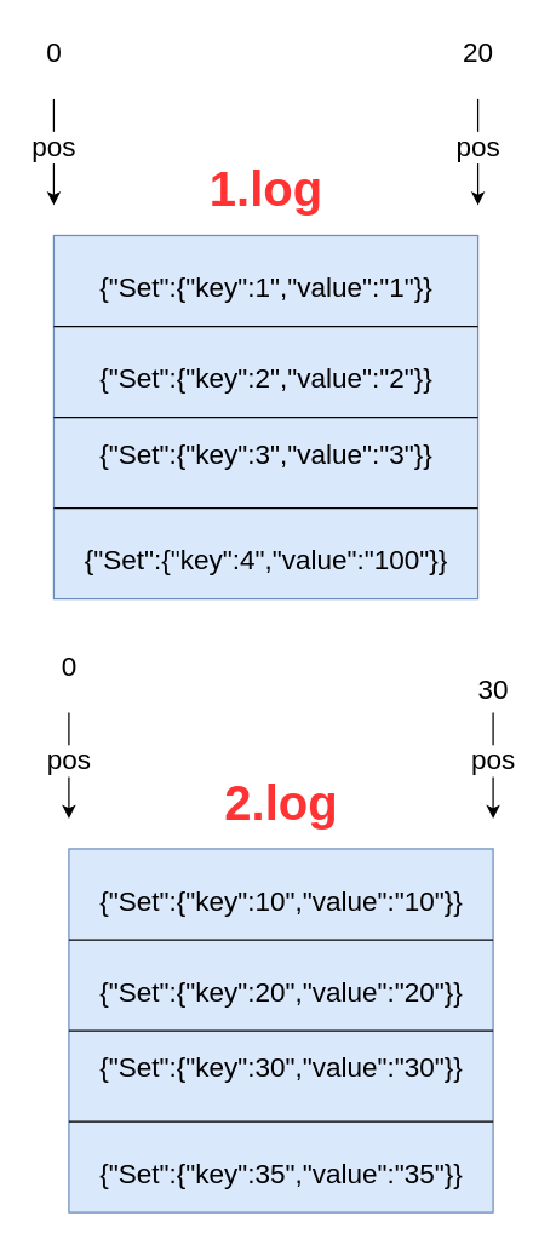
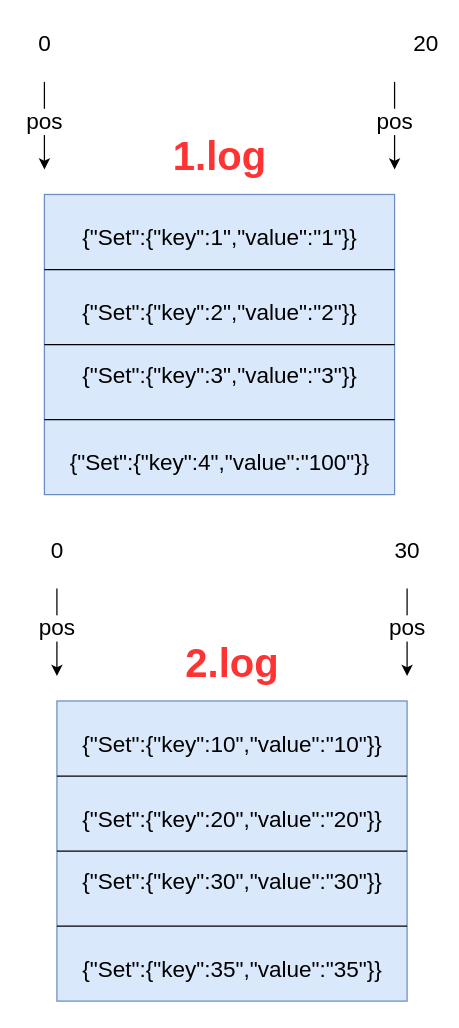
  <mxCell id="0" />
  <mxCell id="1" parent="0" />
  <mxCell id="2" value="" style="rounded=0;whiteSpace=wrap;html=1;fillColor=#dae8fc;strokeColor=#6c8ebf;" vertex="1" parent="1"><mxGeometry x="35" y="155" width="280" height="240" as="geometry" /></mxCell>
  <mxCell id="3" value="1.log" style="text;html=1;resizable=0;autosize=1;align=center;verticalAlign=middle;points=[];fillColor=none;strokeColor=none;rounded=0;rotation=0;fontStyle=1;fontSize=32;fontColor=#FF3333;" vertex="1" parent="1"><mxGeometry x="130" y="105" width="90" height="40" as="geometry" /></mxCell>
  <mxCell id="4" value="" style="endArrow=none;html=1;fontSize=32;entryX=1;entryY=0.25;entryDx=0;entryDy=0;exitX=0;exitY=0.25;exitDx=0;exitDy=0;" edge="1" parent="1" source="2" target="2"><mxGeometry width="50" height="50" relative="1" as="geometry"><mxPoint x="65" y="215" as="sourcePoint" /><mxPoint x="175" y="235" as="targetPoint" /></mxGeometry></mxCell>
  <mxCell id="5" value="" style="endArrow=none;html=1;fontSize=32;exitX=1;exitY=0.75;exitDx=0;exitDy=0;entryX=0;entryY=0.75;entryDx=0;entryDy=0;" edge="1" parent="1" source="2" target="2"><mxGeometry width="50" height="50" relative="1" as="geometry"><mxPoint x="65" y="325" as="sourcePoint" /><mxPoint x="115" y="275" as="targetPoint" /><Array as="points"><mxPoint x="125" y="335" /></Array></mxGeometry></mxCell>
  <mxCell id="6" value="" style="endArrow=none;html=1;fontSize=32;entryX=1;entryY=0.5;entryDx=0;entryDy=0;exitX=0;exitY=0.5;exitDx=0;exitDy=0;" edge="1" parent="1" source="2" target="2"><mxGeometry width="50" height="50" relative="1" as="geometry"><mxPoint x="355" y="385" as="sourcePoint" /><mxPoint x="405" y="335" as="targetPoint" /><Array as="points" /></mxGeometry></mxCell>
  <mxCell id="7" value="{&quot;Set&quot;:{&quot;key&quot;:1&quot;,&quot;value&quot;:&quot;1&quot;}}" style="text;html=1;resizable=0;autosize=1;align=center;verticalAlign=middle;points=[];fillColor=none;strokeColor=none;rounded=0;fontSize=18;" vertex="1" parent="1"><mxGeometry x="55" y="175" width="240" height="30" as="geometry" /></mxCell>
  <mxCell id="8" value="{&quot;Set&quot;:{&quot;key&quot;:2&quot;,&quot;value&quot;:&quot;2&quot;}}" style="text;html=1;resizable=0;autosize=1;align=center;verticalAlign=middle;points=[];fillColor=none;strokeColor=none;rounded=0;fontSize=18;" vertex="1" parent="1"><mxGeometry x="55" y="235" width="240" height="30" as="geometry" /></mxCell>
  <mxCell id="9" value="{&quot;Set&quot;:{&quot;key&quot;:3&quot;,&quot;value&quot;:&quot;3&quot;}}" style="text;html=1;resizable=0;autosize=1;align=center;verticalAlign=middle;points=[];fillColor=none;strokeColor=none;rounded=0;fontSize=18;" vertex="1" parent="1"><mxGeometry x="55" y="285" width="240" height="30" as="geometry" /></mxCell>
  <mxCell id="10" value="{&quot;Set&quot;:{&quot;key&quot;:4&quot;,&quot;value&quot;:&quot;100&quot;}}" style="text;html=1;resizable=0;autosize=1;align=center;verticalAlign=middle;points=[];fillColor=none;strokeColor=none;rounded=0;fontSize=18;" vertex="1" parent="1"><mxGeometry x="45" y="355" width="260" height="30" as="geometry" /></mxCell>
  <mxCell id="11" value="" style="endArrow=classic;html=1;fontSize=18;" edge="1" parent="1"><mxGeometry width="50" height="50" relative="1" as="geometry"><mxPoint x="35" y="65" as="sourcePoint" /><mxPoint x="35" y="135" as="targetPoint" /></mxGeometry></mxCell>
  <mxCell id="12" value="pos" style="edgeLabel;html=1;align=center;verticalAlign=middle;resizable=0;points=[];fontSize=18;" vertex="1" connectable="0" parent="11"><mxGeometry x="-0.114" y="-1" relative="1" as="geometry"><mxPoint as="offset" /></mxGeometry></mxCell>
  <mxCell id="13" value="0" style="text;html=1;align=center;verticalAlign=middle;resizable=0;points=[];autosize=1;strokeColor=none;fontSize=18;" vertex="1" parent="1"><mxGeometry x="20" y="20" width="30" height="30" as="geometry" /></mxCell>
  <mxCell id="14" value="" style="endArrow=classic;html=1;fontSize=18;" edge="1" parent="1"><mxGeometry width="50" height="50" relative="1" as="geometry"><mxPoint x="315" y="65" as="sourcePoint" /><mxPoint x="315" y="135" as="targetPoint" /></mxGeometry></mxCell>
  <mxCell id="15" value="pos" style="edgeLabel;html=1;align=center;verticalAlign=middle;resizable=0;points=[];fontSize=18;" vertex="1" connectable="0" parent="14"><mxGeometry x="-0.114" y="-1" relative="1" as="geometry"><mxPoint as="offset" /></mxGeometry></mxCell>
- <mxCell id="16" value="20" style="text;html=1;align=center;verticalAlign=middle;resizable=0;points=[];autosize=1;strokeColor=none;fontSize=18;" vertex="1" parent="1"><mxGeometry x="295" y="20" width="40" height="30" as="geometry" /></mxCell>
+ <mxCell id="16" value="20" style="text;html=1;align=center;verticalAlign=middle;resizable=0;points=[];autosize=1;strokeColor=none;fontSize=18;" vertex="1" parent="1"><mxGeometry x="320" y="20" width="40" height="30" as="geometry" /></mxCell>
  <mxCell id="17" value="" style="rounded=0;whiteSpace=wrap;html=1;fillColor=#dae8fc;strokeColor=#6c8ebf;" vertex="1" parent="1"><mxGeometry x="45" y="560" width="280" height="240" as="geometry" /></mxCell>
  <mxCell id="18" value="2.log" style="text;html=1;resizable=0;autosize=1;align=center;verticalAlign=middle;points=[];fillColor=none;strokeColor=none;rounded=0;rotation=0;fontStyle=1;fontSize=32;fontColor=#FF3333;" vertex="1" parent="1"><mxGeometry x="140" y="510" width="90" height="40" as="geometry" /></mxCell>
  <mxCell id="19" value="" style="endArrow=none;html=1;fontSize=32;entryX=1;entryY=0.25;entryDx=0;entryDy=0;exitX=0;exitY=0.25;exitDx=0;exitDy=0;" edge="1" parent="1" source="17" target="17"><mxGeometry width="50" height="50" relative="1" as="geometry"><mxPoint x="75" y="620" as="sourcePoint" /><mxPoint x="185" y="640" as="targetPoint" /><Array as="points"><mxPoint x="205" y="620" /></Array></mxGeometry></mxCell>
  <mxCell id="20" value="" style="endArrow=none;html=1;fontSize=32;exitX=1;exitY=0.75;exitDx=0;exitDy=0;entryX=0;entryY=0.75;entryDx=0;entryDy=0;" edge="1" parent="1" source="17" target="17"><mxGeometry width="50" height="50" relative="1" as="geometry"><mxPoint x="75" y="730" as="sourcePoint" /><mxPoint x="125" y="680" as="targetPoint" /><Array as="points"><mxPoint x="135" y="740" /></Array></mxGeometry></mxCell>
  <mxCell id="21" value="" style="endArrow=none;html=1;fontSize=32;entryX=1;entryY=0.5;entryDx=0;entryDy=0;exitX=0;exitY=0.5;exitDx=0;exitDy=0;" edge="1" parent="1" source="17" target="17"><mxGeometry width="50" height="50" relative="1" as="geometry"><mxPoint x="365" y="790" as="sourcePoint" /><mxPoint x="415" y="740" as="targetPoint" /><Array as="points" /></mxGeometry></mxCell>
  <mxCell id="22" value="{&quot;Set&quot;:{&quot;key&quot;:10&quot;,&quot;value&quot;:&quot;10&quot;}}" style="text;html=1;resizable=0;autosize=1;align=center;verticalAlign=middle;points=[];fillColor=none;strokeColor=none;rounded=0;fontSize=18;" vertex="1" parent="1"><mxGeometry x="55" y="580" width="260" height="30" as="geometry" /></mxCell>
  <mxCell id="23" value="{&quot;Set&quot;:{&quot;key&quot;:20&quot;,&quot;value&quot;:&quot;20&quot;}}" style="text;html=1;resizable=0;autosize=1;align=center;verticalAlign=middle;points=[];fillColor=none;strokeColor=none;rounded=0;fontSize=18;" vertex="1" parent="1"><mxGeometry x="55" y="640" width="260" height="30" as="geometry" /></mxCell>
  <mxCell id="24" value="{&quot;Set&quot;:{&quot;key&quot;:30&quot;,&quot;value&quot;:&quot;30&quot;}}" style="text;html=1;resizable=0;autosize=1;align=center;verticalAlign=middle;points=[];fillColor=none;strokeColor=none;rounded=0;fontSize=18;" vertex="1" parent="1"><mxGeometry x="55" y="690" width="260" height="30" as="geometry" /></mxCell>
  <mxCell id="25" value="{&quot;Set&quot;:{&quot;key&quot;:35&quot;,&quot;value&quot;:&quot;35&quot;}}" style="text;html=1;resizable=0;autosize=1;align=center;verticalAlign=middle;points=[];fillColor=none;strokeColor=none;rounded=0;fontSize=18;" vertex="1" parent="1"><mxGeometry x="55" y="760" width="260" height="30" as="geometry" /></mxCell>
  <mxCell id="26" value="" style="endArrow=classic;html=1;fontSize=18;" edge="1" parent="1"><mxGeometry width="50" height="50" relative="1" as="geometry"><mxPoint x="45" y="470" as="sourcePoint" /><mxPoint x="45" y="540" as="targetPoint" /></mxGeometry></mxCell>
  <mxCell id="27" value="pos" style="edgeLabel;html=1;align=center;verticalAlign=middle;resizable=0;points=[];fontSize=18;" vertex="1" connectable="0" parent="26"><mxGeometry x="-0.114" y="-1" relative="1" as="geometry"><mxPoint as="offset" /></mxGeometry></mxCell>
  <mxCell id="28" value="0" style="text;html=1;align=center;verticalAlign=middle;resizable=0;points=[];autosize=1;strokeColor=none;fontSize=18;" vertex="1" parent="1"><mxGeometry x="30" y="425" width="30" height="30" as="geometry" /></mxCell>
  <mxCell id="29" value="" style="endArrow=classic;html=1;fontSize=18;" edge="1" parent="1"><mxGeometry width="50" height="50" relative="1" as="geometry"><mxPoint x="325" y="470" as="sourcePoint" /><mxPoint x="325" y="540" as="targetPoint" /></mxGeometry></mxCell>
  <mxCell id="30" value="pos" style="edgeLabel;html=1;align=center;verticalAlign=middle;resizable=0;points=[];fontSize=18;" vertex="1" connectable="0" parent="29"><mxGeometry x="-0.114" y="-1" relative="1" as="geometry"><mxPoint as="offset" /></mxGeometry></mxCell>
- <mxCell id="31" value="30" style="text;html=1;align=center;verticalAlign=middle;resizable=0;points=[];autosize=1;strokeColor=none;fontSize=18;" vertex="1" parent="1"><mxGeometry x="305" y="440" width="40" height="30" as="geometry" /></mxCell>
+ <mxCell id="31" value="30" style="text;html=1;align=center;verticalAlign=middle;resizable=0;points=[];autosize=1;strokeColor=none;fontSize=18;" vertex="1" parent="1"><mxGeometry x="305" y="425" width="40" height="30" as="geometry" /></mxCell>
